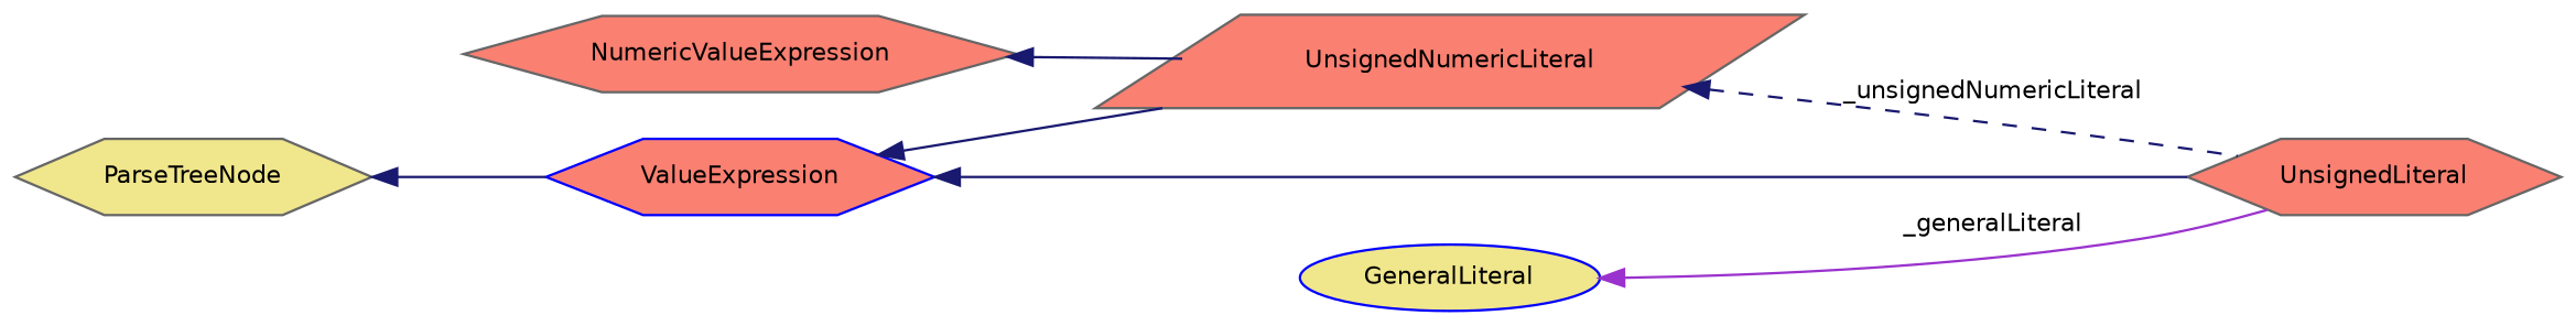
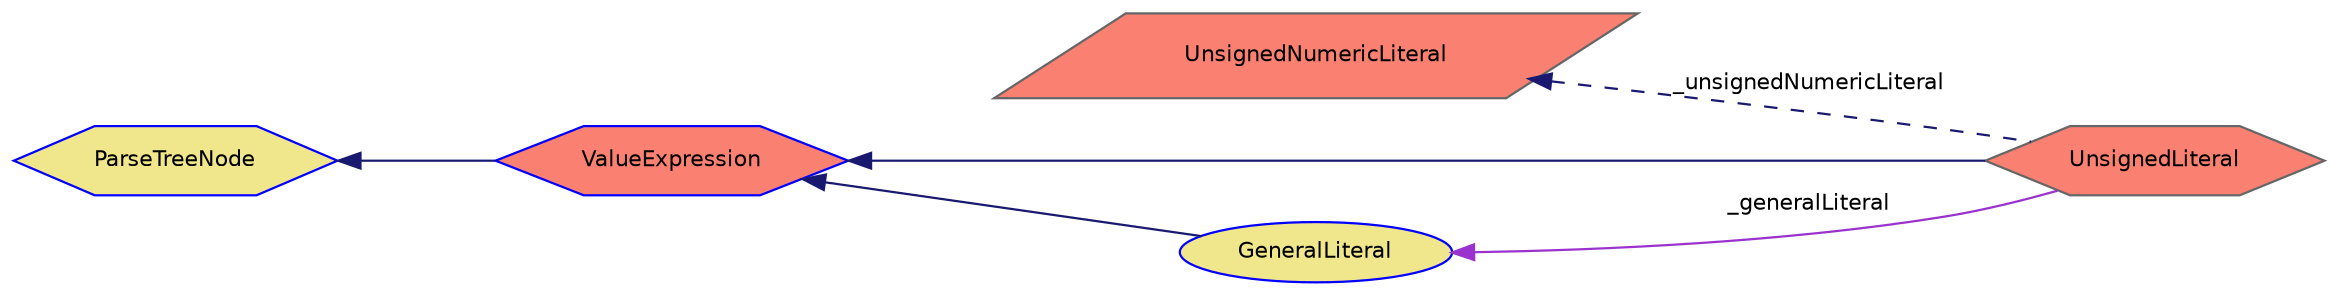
  digraph {
    rankdir=LR
    node [color=gray40 fillcolor=salmon fontname=Helvetica fontsize=10 shape=hexagon style=filled]
    edge [color=midnightblue dir=back fontname=Helvetica fontsize=10 labelfontname=Helvetica labelfontsize=10 style=solid]
    n1 [fontcolor=black height=0.2 label=UnsignedLiteral width=0.4]
    n2 [color=blue height=0.2 label=ValueExpression width=0.4]
    n3 [color=blue fillcolor=khaki height=0.2 label=GeneralLiteral shape=ellipse width=0.4]
-   n4 [height=0.2 label=NumericValueExpression width=0.4]
    n5 [height=0.2 label=UnsignedNumericLiteral shape=parallelogram width=0.4]
-   n6 [fillcolor=khaki height=0.2 label=ParseTreeNode width=0.4]
+   n6 [color=blue fillcolor=khaki height=0.2 label=ParseTreeNode width=0.4]
    n2 -> n1
-   n2 -> n5
+   n2 -> n3
    n3 -> n1 [color=darkorchid3 label=" _generalLiteral"]
-   n4 -> n5
    n5 -> n1 [label=" _unsignedNumericLiteral" style=dashed]
    n6 -> n2
  }
